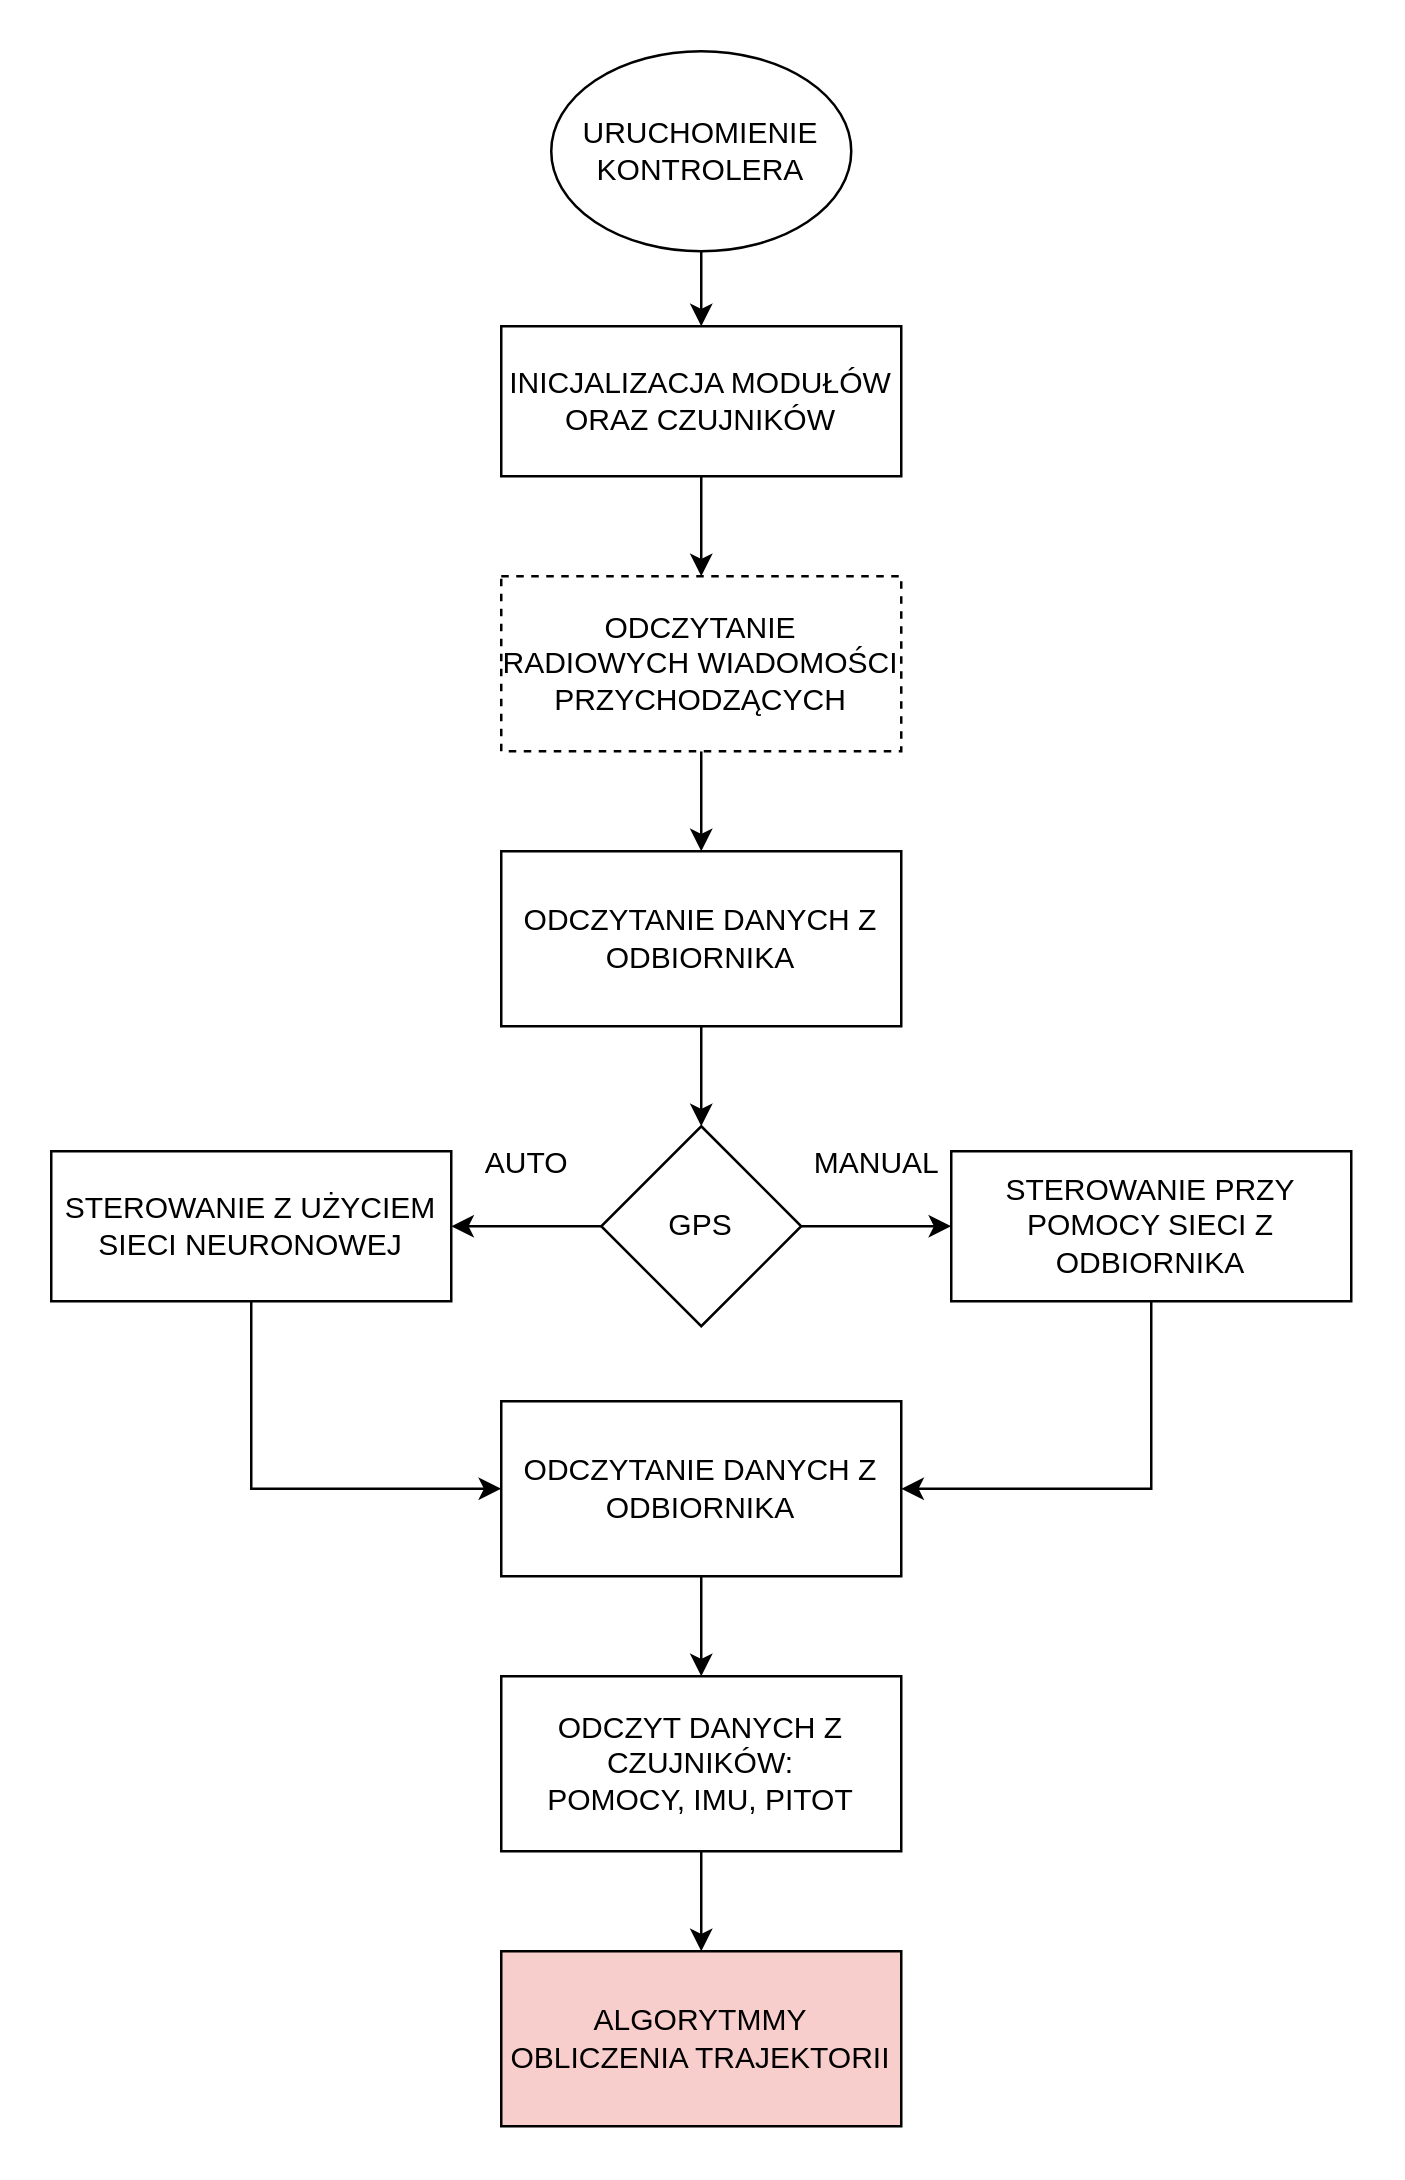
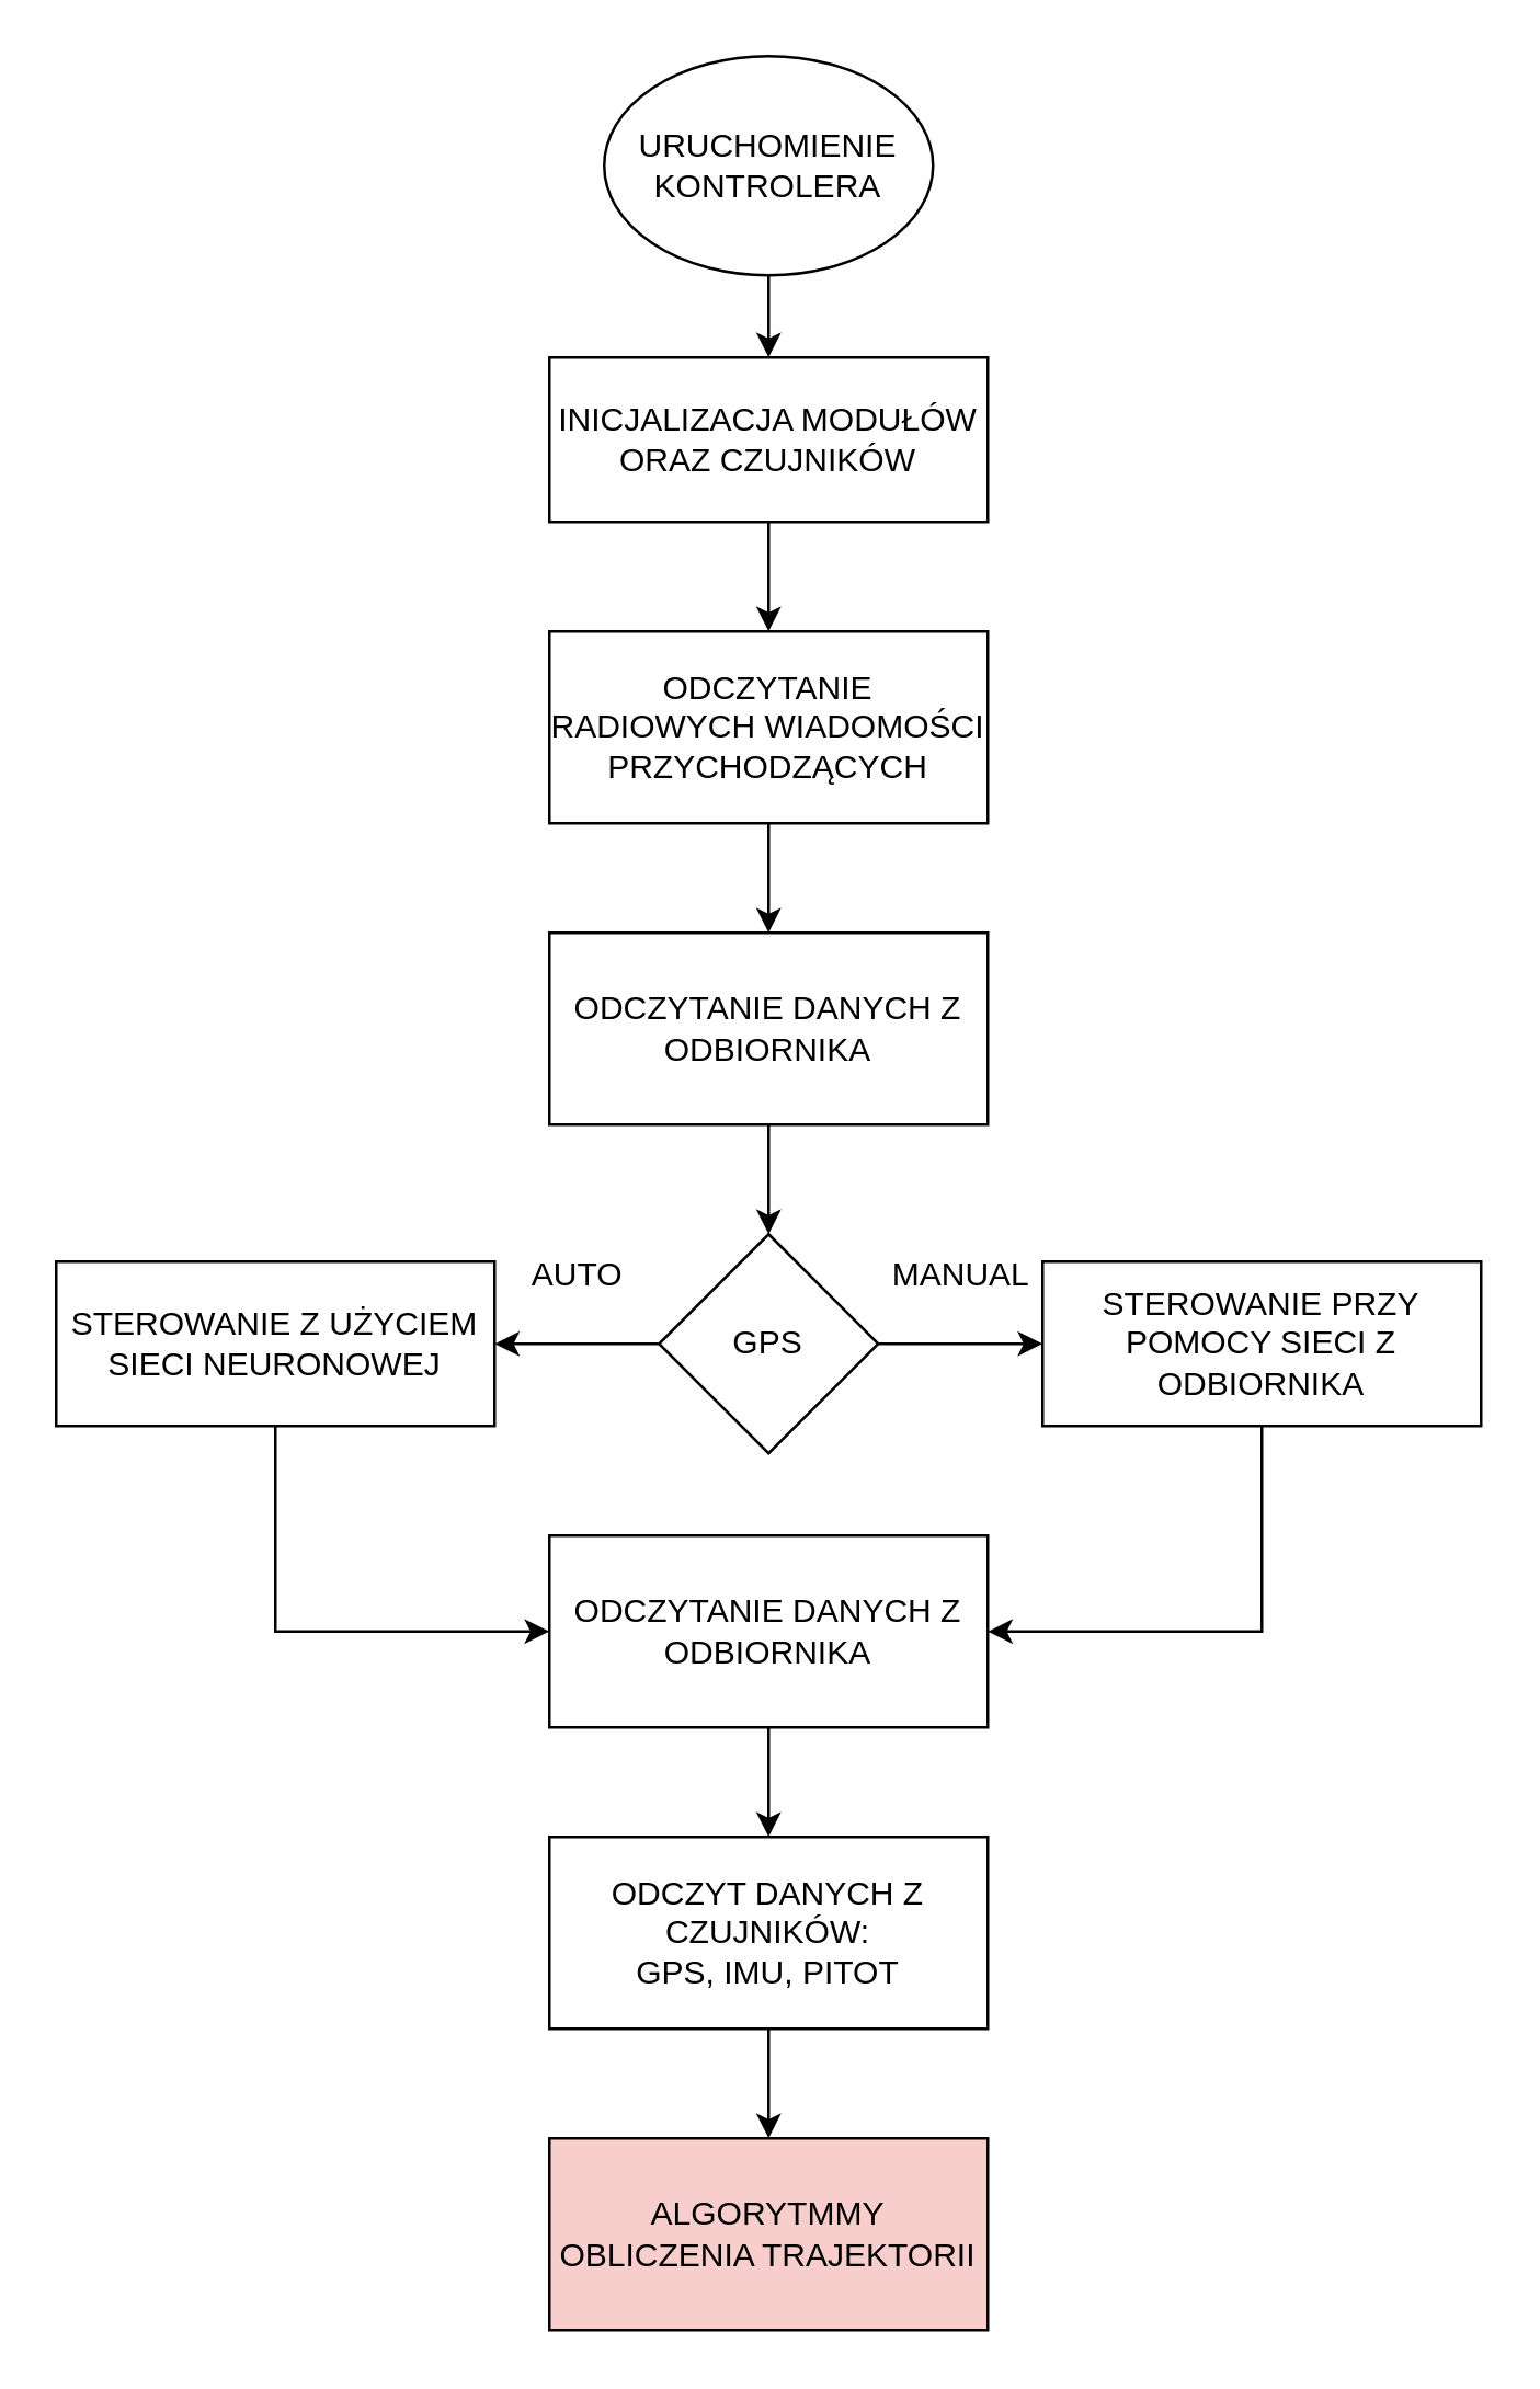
  <mxCell id="0" />
  <mxCell id="1" parent="0" />
  <mxCell id="2" value="" style="edgeStyle=orthogonalEdgeStyle;rounded=0;orthogonalLoop=1;jettySize=auto;html=1;" parent="1" source="3" target="5" edge="1"><mxGeometry relative="1" as="geometry" /></mxCell>
  <mxCell id="3" value="URUCHOMIENIE&lt;br&gt;KONTROLERA" style="ellipse;whiteSpace=wrap;html=1;" parent="1" vertex="1"><mxGeometry x="220" y="20" width="120" height="80" as="geometry" /></mxCell>
  <mxCell id="4" value="" style="edgeStyle=orthogonalEdgeStyle;rounded=0;orthogonalLoop=1;jettySize=auto;html=1;" parent="1" source="5" target="7" edge="1"><mxGeometry relative="1" as="geometry" /></mxCell>
  <mxCell id="5" value="INICJALIZACJA MODUŁÓW ORAZ CZUJNIKÓW" style="rounded=0;whiteSpace=wrap;html=1;" parent="1" vertex="1"><mxGeometry x="200" y="130" width="160" height="60" as="geometry" /></mxCell>
  <mxCell id="6" value="" style="edgeStyle=orthogonalEdgeStyle;rounded=0;orthogonalLoop=1;jettySize=auto;html=1;" parent="1" source="7" target="8" edge="1"><mxGeometry relative="1" as="geometry" /></mxCell>
- <mxCell id="7" value="ODCZYTANIE&lt;br&gt;RADIOWYCH WIADOMOŚCI PRZYCHODZĄCYCH" style="whiteSpace=wrap;html=1;rounded=0;dashed=1;" parent="1" vertex="1"><mxGeometry x="200" y="230" width="160" height="70" as="geometry" /></mxCell>
+ <mxCell id="7" value="ODCZYTANIE&lt;br&gt;RADIOWYCH WIADOMOŚCI PRZYCHODZĄCYCH" style="whiteSpace=wrap;html=1;rounded=0;" parent="1" vertex="1"><mxGeometry x="200" y="230" width="160" height="70" as="geometry" /></mxCell>
  <mxCell id="8" value="ODCZYTANIE DANYCH Z ODBIORNIKA" style="whiteSpace=wrap;html=1;rounded=0;" parent="1" vertex="1"><mxGeometry x="200" y="340" width="160" height="70" as="geometry" /></mxCell>
  <mxCell id="9" value="STEROWANIE Z UŻYCIEM SIECI NEURONOWEJ" style="whiteSpace=wrap;html=1;" parent="1" vertex="1"><mxGeometry x="20" y="460" width="160" height="60" as="geometry" /></mxCell>
  <mxCell id="10" value="" style="endArrow=classic;html=1;rounded=0;exitX=0.5;exitY=1;exitDx=0;exitDy=0;entryX=0.5;entryY=0;entryDx=0;entryDy=0;" parent="1" source="8" target="13" edge="1"><mxGeometry width="50" height="50" relative="1" as="geometry"><mxPoint x="340" y="450" as="sourcePoint" /><mxPoint x="280" y="440" as="targetPoint" /></mxGeometry></mxCell>
  <mxCell id="11" value="" style="edgeStyle=orthogonalEdgeStyle;rounded=0;orthogonalLoop=1;jettySize=auto;html=1;" parent="1" source="13" target="14" edge="1"><mxGeometry relative="1" as="geometry" /></mxCell>
  <mxCell id="12" value="" style="edgeStyle=orthogonalEdgeStyle;rounded=0;orthogonalLoop=1;jettySize=auto;html=1;" parent="1" source="13" target="9" edge="1"><mxGeometry relative="1" as="geometry" /></mxCell>
  <mxCell id="13" value="GPS" style="rhombus;whiteSpace=wrap;html=1;" parent="1" vertex="1"><mxGeometry x="240" y="450" width="80" height="80" as="geometry" /></mxCell>
  <mxCell id="14" value="STEROWANIE PRZY POMOCY SIECI Z ODBIORNIKA" style="whiteSpace=wrap;html=1;" parent="1" vertex="1"><mxGeometry x="380" y="460" width="160" height="60" as="geometry" /></mxCell>
  <mxCell id="15" value="AUTO" style="text;html=1;resizable=0;autosize=1;align=center;verticalAlign=middle;points=[];fillColor=none;strokeColor=none;rounded=0;" parent="1" vertex="1"><mxGeometry x="180" y="450" width="60" height="30" as="geometry" /></mxCell>
  <mxCell id="16" value="MANUAL" style="text;html=1;resizable=0;autosize=1;align=center;verticalAlign=middle;points=[];fillColor=none;strokeColor=none;rounded=0;" parent="1" vertex="1"><mxGeometry x="315" y="450" width="70" height="30" as="geometry" /></mxCell>
  <mxCell id="17" value="ODCZYTANIE DANYCH Z ODBIORNIKA" style="whiteSpace=wrap;html=1;rounded=0;" parent="1" vertex="1"><mxGeometry x="200" y="560" width="160" height="70" as="geometry" /></mxCell>
  <mxCell id="18" value="" style="endArrow=classic;html=1;rounded=0;exitX=0.5;exitY=1;exitDx=0;exitDy=0;entryX=0;entryY=0.5;entryDx=0;entryDy=0;" parent="1" source="9" target="17" edge="1"><mxGeometry width="50" height="50" relative="1" as="geometry"><mxPoint x="200" y="490" as="sourcePoint" /><mxPoint x="250" y="440" as="targetPoint" /><Array as="points"><mxPoint x="100" y="595" /></Array></mxGeometry></mxCell>
  <mxCell id="19" value="" style="endArrow=classic;html=1;rounded=0;exitX=0.5;exitY=1;exitDx=0;exitDy=0;entryX=1;entryY=0.5;entryDx=0;entryDy=0;" parent="1" source="14" target="17" edge="1"><mxGeometry width="50" height="50" relative="1" as="geometry"><mxPoint x="200" y="490" as="sourcePoint" /><mxPoint x="250" y="440" as="targetPoint" /><Array as="points"><mxPoint x="460" y="595" /></Array></mxGeometry></mxCell>
  <mxCell id="20" value="" style="edgeStyle=orthogonalEdgeStyle;rounded=0;orthogonalLoop=1;jettySize=auto;html=1;" parent="1" source="21" target="23" edge="1"><mxGeometry relative="1" as="geometry" /></mxCell>
- <mxCell id="21" value="ODCZYT DANYCH Z CZUJNIKÓW: &lt;br&gt;POMOCY, IMU, PITOT" style="whiteSpace=wrap;html=1;rounded=0;" parent="1" vertex="1"><mxGeometry x="200" y="670" width="160" height="70" as="geometry" /></mxCell>
+ <mxCell id="21" value="ODCZYT DANYCH Z CZUJNIKÓW: &lt;br&gt;GPS, IMU, PITOT" style="whiteSpace=wrap;html=1;rounded=0;" parent="1" vertex="1"><mxGeometry x="200" y="670" width="160" height="70" as="geometry" /></mxCell>
  <mxCell id="22" value="" style="endArrow=classic;html=1;rounded=0;exitX=0.5;exitY=1;exitDx=0;exitDy=0;entryX=0.5;entryY=0;entryDx=0;entryDy=0;" parent="1" source="17" target="21" edge="1"><mxGeometry width="50" height="50" relative="1" as="geometry"><mxPoint x="190" y="610" as="sourcePoint" /><mxPoint x="240" y="560" as="targetPoint" /></mxGeometry></mxCell>
  <mxCell id="23" value="ALGORYTMMY OBLICZENIA TRAJEKTORII" style="whiteSpace=wrap;html=1;rounded=0;fillColor=#f8cecc;" parent="1" vertex="1"><mxGeometry x="200" y="780" width="160" height="70" as="geometry" /></mxCell>
